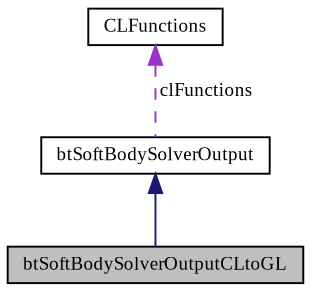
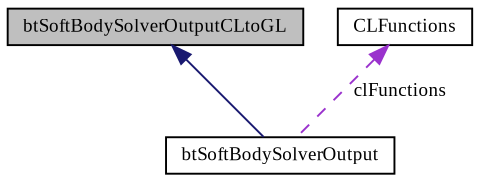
  digraph {
    fontname="Liberation Serif"
    node [color=black fillcolor=white fontname="Liberation Serif" fontsize=10 shape=record style=filled]
    edge [dir=back fontname="Liberation Serif" fontsize=10 labelfontname=Helvetica labelfontsize=10]
    n1 [fillcolor=grey75 fontcolor=black height=0.2 label=btSoftBodySolverOutputCLtoGL width=0.4]
    n2 [height=0.2 label=btSoftBodySolverOutput width=0.4]
    n3 [height=0.2 label=CLFunctions width=0.4]
-   n2 -> n1 [color=midnightblue style=solid]
+   n1 -> n2 [color=midnightblue style=solid]
    n3 -> n2 [color=darkorchid3 label=" clFunctions" style=dashed]
  }
